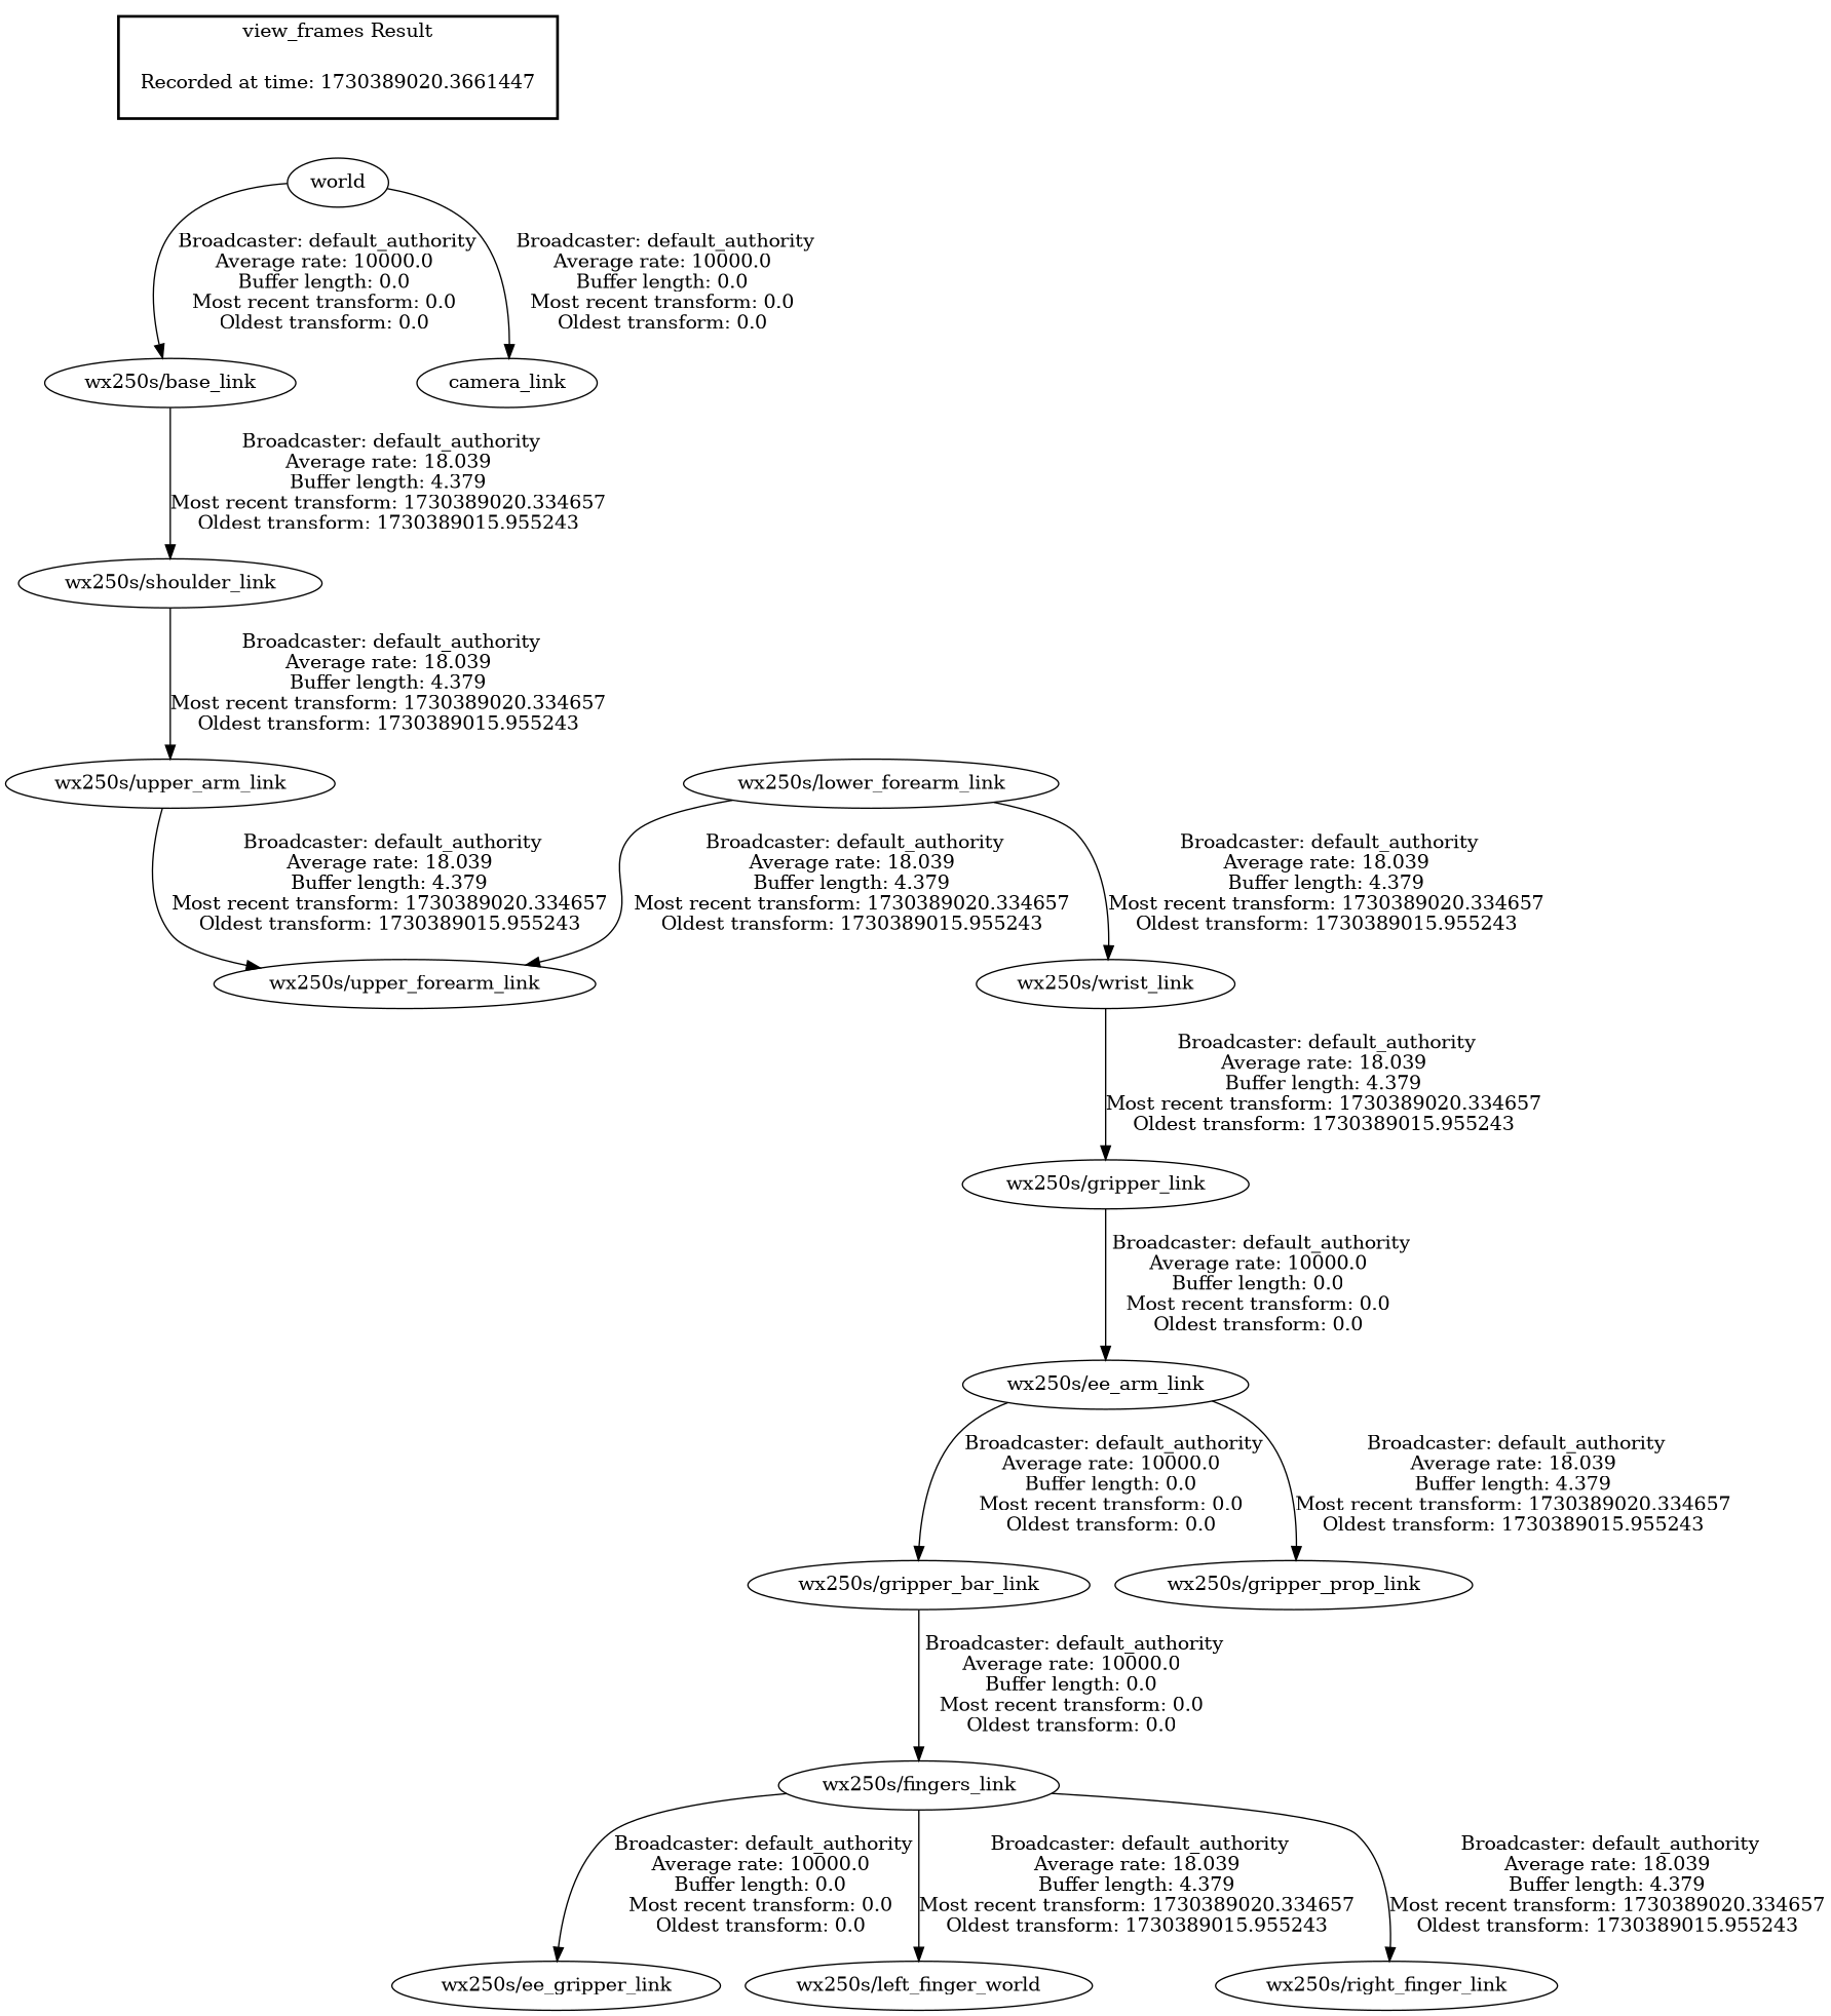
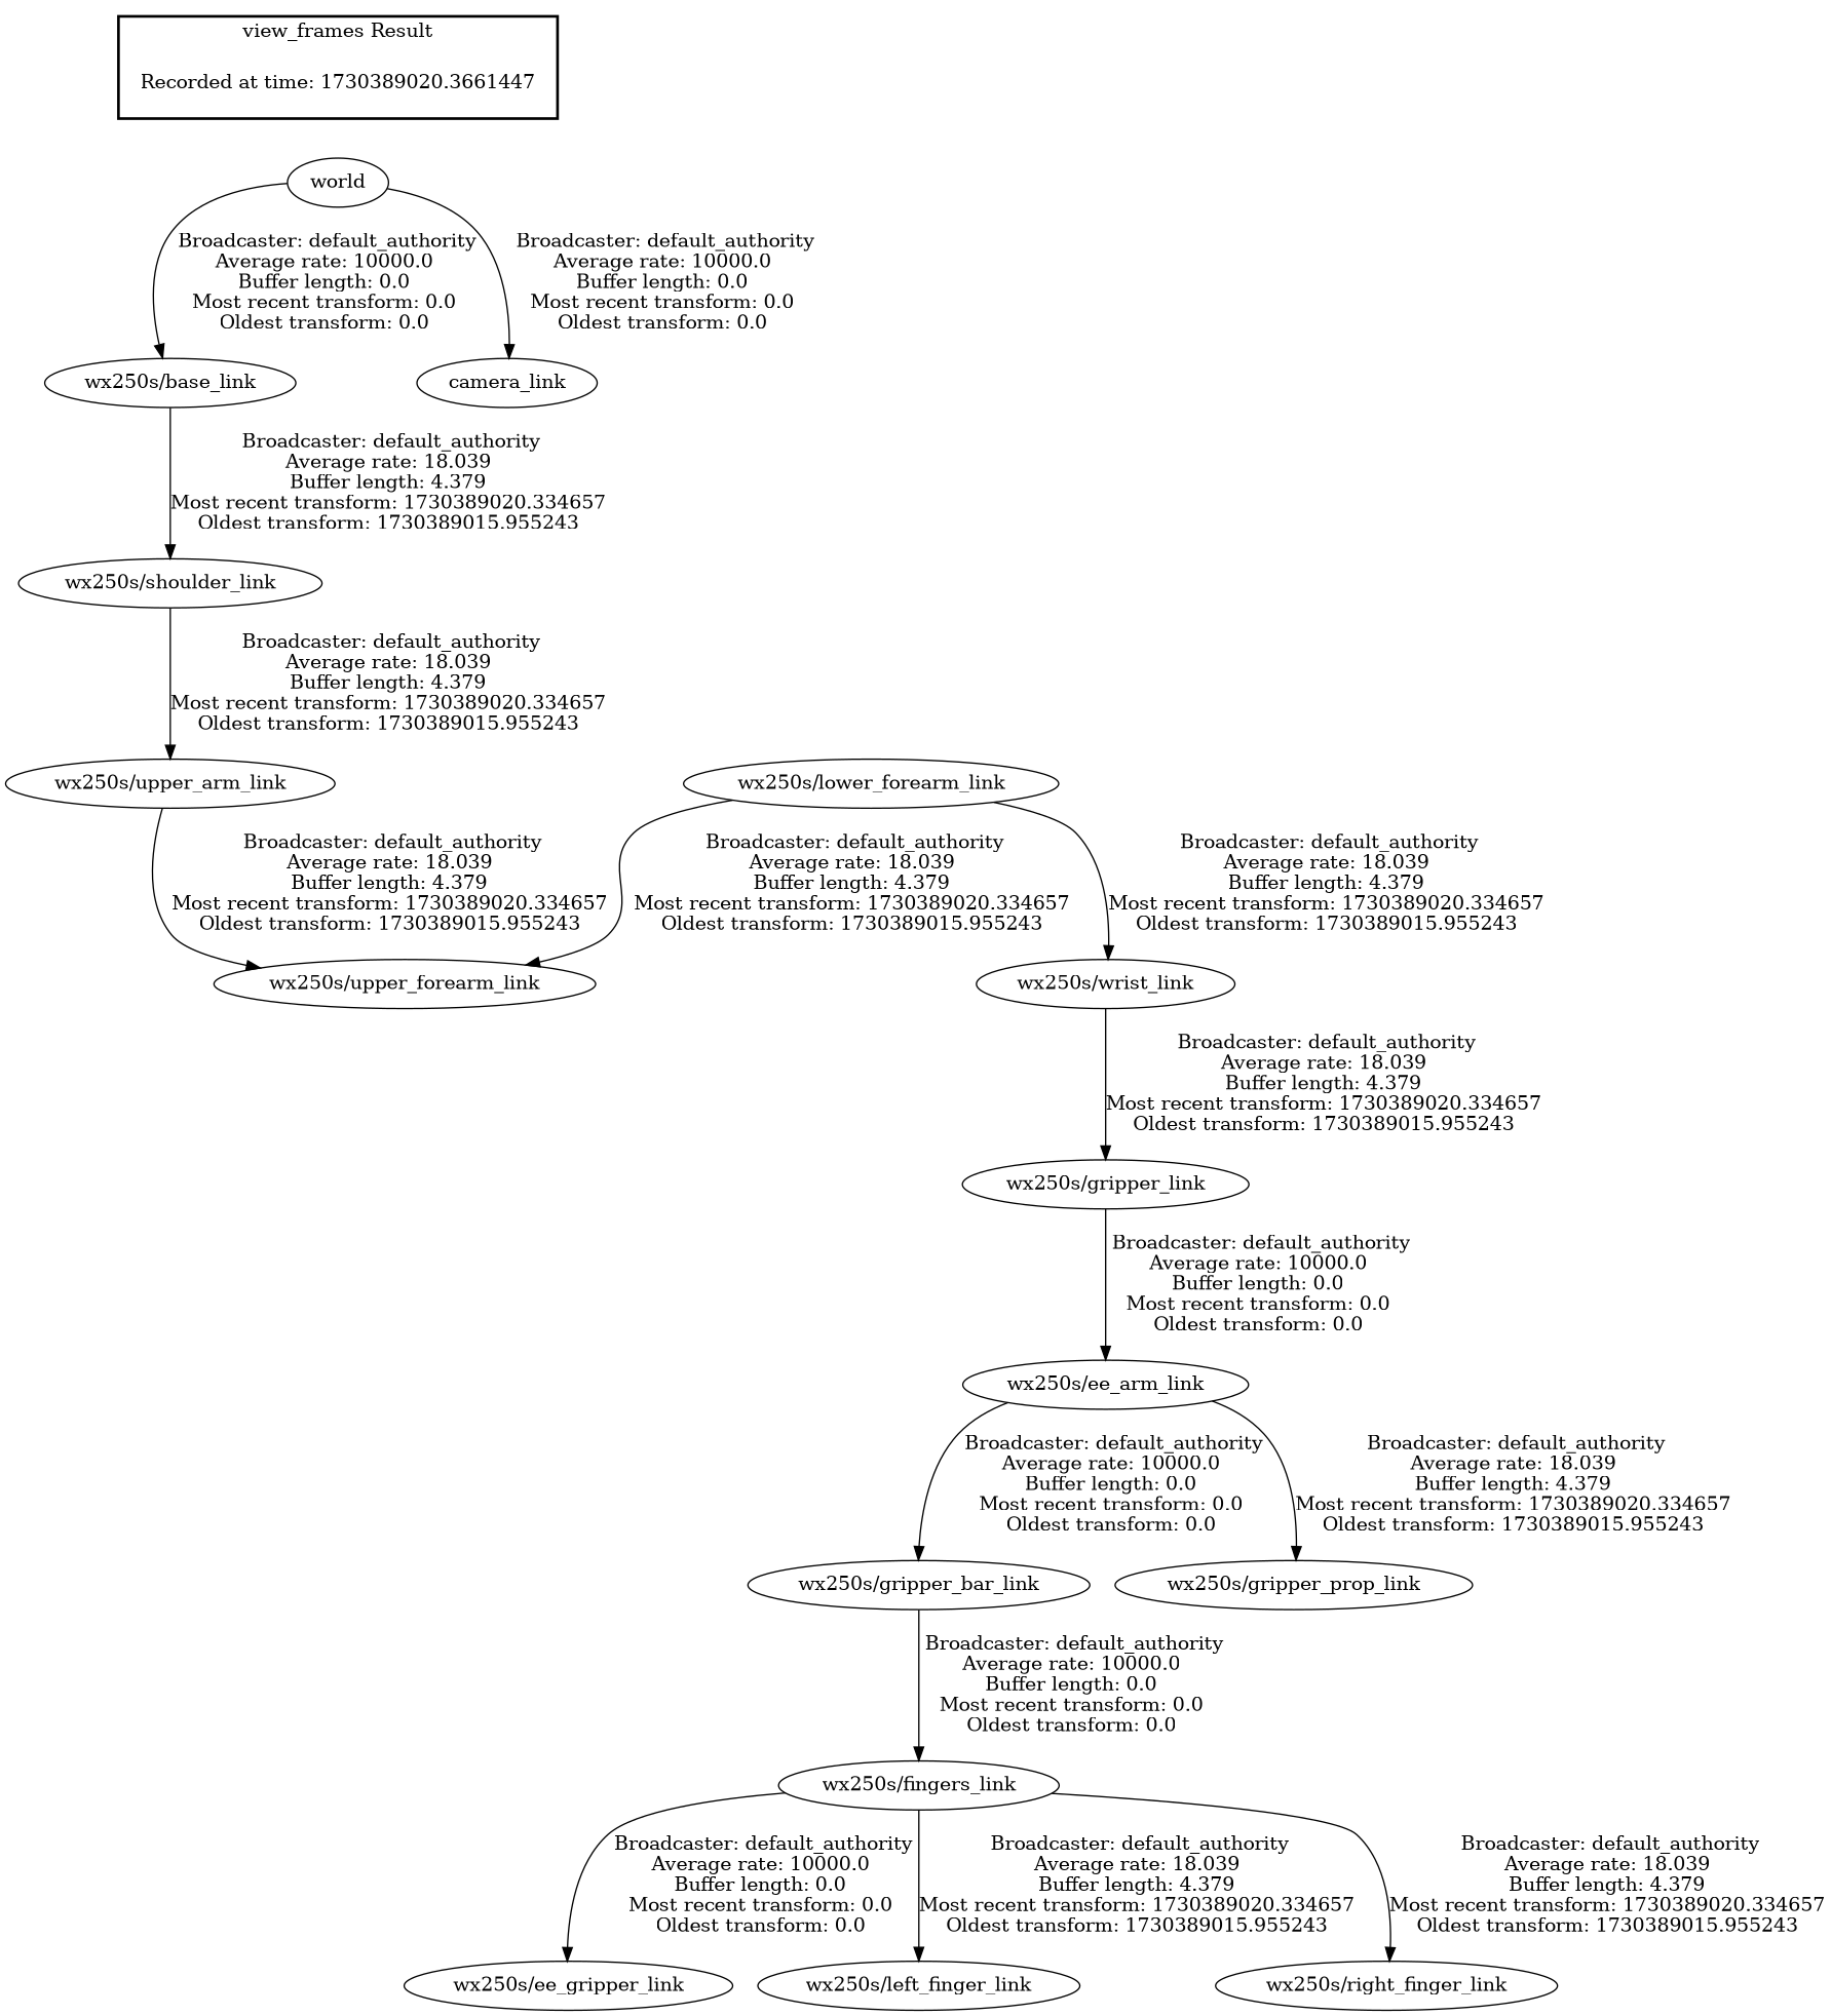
  digraph {
    "Recorded at time: 1730389020.3661447" [shape=plaintext]
    world
    "wx250s/base_link"
    camera_link
    "wx250s/shoulder_link"
    "wx250s/upper_arm_link"
    "wx250s/gripper_bar_link"
    "wx250s/fingers_link"
    "wx250s/ee_gripper_link"
-   "wx250s/left_finger_link" [label="wx250s/left_finger_world"]
+   "wx250s/left_finger_link"
    "wx250s/right_finger_link"
    "wx250s/gripper_link"
    "wx250s/ee_arm_link"
    "wx250s/gripper_prop_link"
    "wx250s/wrist_link"
    "wx250s/upper_forearm_link"
    "wx250s/lower_forearm_link"
    subgraph cluster_1 {
      color=black
      label="view_frames Result"
      style=bold
      "Recorded at time: 1730389020.3661447"
    }
    "Recorded at time: 1730389020.3661447" -> world [style=invis]
    world -> "wx250s/base_link" [label=" Broadcaster: default_authority\nAverage rate: 10000.0\nBuffer length: 0.0\nMost recent transform: 0.0\nOldest transform: 0.0\n"]
    world -> camera_link [label=" Broadcaster: default_authority\nAverage rate: 10000.0\nBuffer length: 0.0\nMost recent transform: 0.0\nOldest transform: 0.0\n"]
    "wx250s/base_link" -> "wx250s/shoulder_link" [label=" Broadcaster: default_authority\nAverage rate: 18.039\nBuffer length: 4.379\nMost recent transform: 1730389020.334657\nOldest transform: 1730389015.955243\n"]
    "wx250s/shoulder_link" -> "wx250s/upper_arm_link" [label=" Broadcaster: default_authority\nAverage rate: 18.039\nBuffer length: 4.379\nMost recent transform: 1730389020.334657\nOldest transform: 1730389015.955243\n"]
    "wx250s/upper_arm_link" -> "wx250s/upper_forearm_link" [label=" Broadcaster: default_authority\nAverage rate: 18.039\nBuffer length: 4.379\nMost recent transform: 1730389020.334657\nOldest transform: 1730389015.955243\n"]
    "wx250s/gripper_bar_link" -> "wx250s/fingers_link" [label=" Broadcaster: default_authority\nAverage rate: 10000.0\nBuffer length: 0.0\nMost recent transform: 0.0\nOldest transform: 0.0\n"]
    "wx250s/fingers_link" -> "wx250s/ee_gripper_link" [label=" Broadcaster: default_authority\nAverage rate: 10000.0\nBuffer length: 0.0\nMost recent transform: 0.0\nOldest transform: 0.0\n"]
    "wx250s/fingers_link" -> "wx250s/left_finger_link" [label=" Broadcaster: default_authority\nAverage rate: 18.039\nBuffer length: 4.379\nMost recent transform: 1730389020.334657\nOldest transform: 1730389015.955243\n"]
    "wx250s/fingers_link" -> "wx250s/right_finger_link" [label=" Broadcaster: default_authority\nAverage rate: 18.039\nBuffer length: 4.379\nMost recent transform: 1730389020.334657\nOldest transform: 1730389015.955243\n"]
    "wx250s/gripper_link" -> "wx250s/ee_arm_link" [label=" Broadcaster: default_authority\nAverage rate: 10000.0\nBuffer length: 0.0\nMost recent transform: 0.0\nOldest transform: 0.0\n"]
    "wx250s/ee_arm_link" -> "wx250s/gripper_bar_link" [label=" Broadcaster: default_authority\nAverage rate: 10000.0\nBuffer length: 0.0\nMost recent transform: 0.0\nOldest transform: 0.0\n"]
    "wx250s/ee_arm_link" -> "wx250s/gripper_prop_link" [label=" Broadcaster: default_authority\nAverage rate: 18.039\nBuffer length: 4.379\nMost recent transform: 1730389020.334657\nOldest transform: 1730389015.955243\n"]
    "wx250s/wrist_link" -> "wx250s/gripper_link" [label=" Broadcaster: default_authority\nAverage rate: 18.039\nBuffer length: 4.379\nMost recent transform: 1730389020.334657\nOldest transform: 1730389015.955243\n"]
    "wx250s/lower_forearm_link" -> "wx250s/wrist_link" [label=" Broadcaster: default_authority\nAverage rate: 18.039\nBuffer length: 4.379\nMost recent transform: 1730389020.334657\nOldest transform: 1730389015.955243\n"]
    "wx250s/lower_forearm_link" -> "wx250s/upper_forearm_link" [label=" Broadcaster: default_authority\nAverage rate: 18.039\nBuffer length: 4.379\nMost recent transform: 1730389020.334657\nOldest transform: 1730389015.955243\n"]
  }
